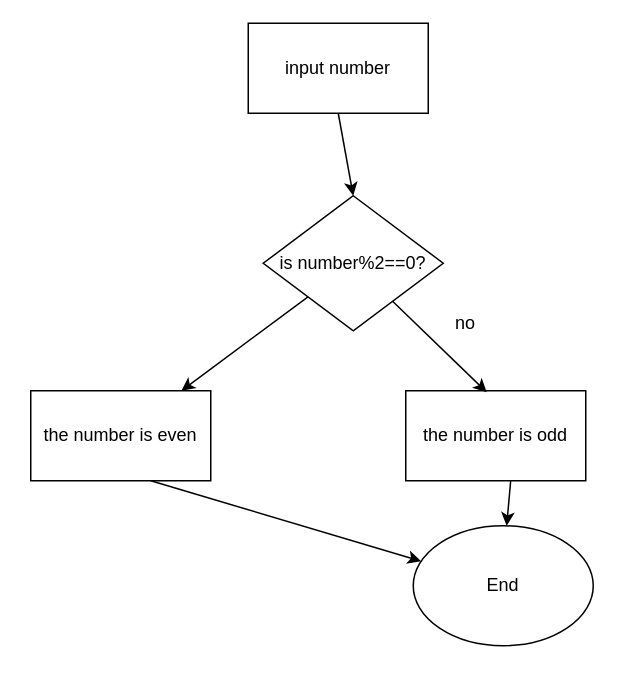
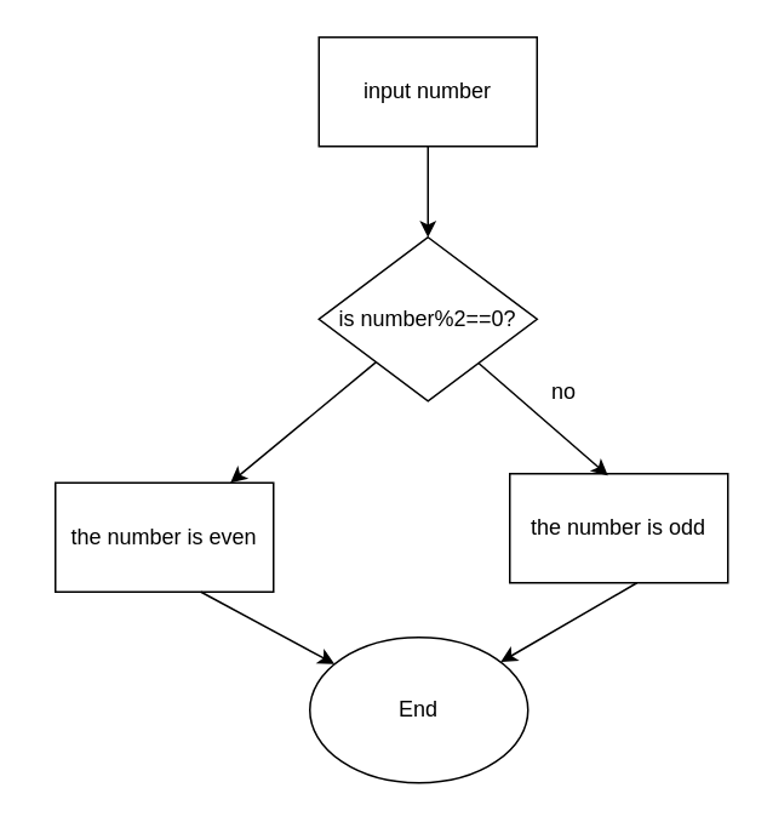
  <mxCell id="0" />
  <mxCell id="1" parent="0" />
- <mxCell id="2" value="input number" style="rounded=0;whiteSpace=wrap;html=1;" vertex="1" parent="1"><mxGeometry x="165" y="15" width="120" height="60" as="geometry" /></mxCell>
+ <mxCell id="2" value="input number" style="rounded=0;whiteSpace=wrap;html=1;" vertex="1" parent="1"><mxGeometry x="175" y="20" width="120" height="60" as="geometry" /></mxCell>
  <mxCell id="3" value="is number%2==0?" style="rhombus;whiteSpace=wrap;html=1;" vertex="1" parent="1"><mxGeometry x="175" y="130" width="120" height="90" as="geometry" /></mxCell>
- <mxCell id="4" value="the number is even" style="rounded=0;whiteSpace=wrap;html=1;" vertex="1" parent="1"><mxGeometry x="20" y="260" width="120" height="60" as="geometry" /></mxCell>
- <mxCell id="5" value="the number is odd" style="rounded=0;whiteSpace=wrap;html=1;" vertex="1" parent="1"><mxGeometry x="270" y="260" width="120" height="60" as="geometry" /></mxCell>
- <mxCell id="6" value="End" style="ellipse;whiteSpace=wrap;html=1;" vertex="1" parent="1"><mxGeometry x="275" y="350" width="120" height="80" as="geometry" /></mxCell>
+ <mxCell id="4" value="the number is even" style="rounded=0;whiteSpace=wrap;html=1;" vertex="1" parent="1"><mxGeometry x="30" y="265" width="120" height="60" as="geometry" /></mxCell>
+ <mxCell id="5" value="the number is odd" style="rounded=0;whiteSpace=wrap;html=1;" vertex="1" parent="1"><mxGeometry x="280" y="260" width="120" height="60" as="geometry" /></mxCell>
+ <mxCell id="6" value="End" style="ellipse;whiteSpace=wrap;html=1;" vertex="1" parent="1"><mxGeometry x="170" y="350" width="120" height="80" as="geometry" /></mxCell>
  <mxCell id="7" value="" style="endArrow=classic;html=1;rounded=0;" edge="1" parent="1" source="3" target="4"><mxGeometry width="50" height="50" relative="1" as="geometry"><mxPoint x="78" y="223" as="sourcePoint" /><mxPoint x="128" y="173" as="targetPoint" /></mxGeometry></mxCell>
  <mxCell id="8" value="" style="endArrow=classic;html=1;rounded=0;entryX=0.45;entryY=0.017;entryDx=0;entryDy=0;entryPerimeter=0;" edge="1" parent="1" source="3" target="5"><mxGeometry width="50" height="50" relative="1" as="geometry"><mxPoint x="280" y="260" as="sourcePoint" /><mxPoint x="330" y="240" as="targetPoint" /></mxGeometry></mxCell>
  <mxCell id="9" value="no" style="text;html=1;align=center;verticalAlign=middle;whiteSpace=wrap;rounded=0;" vertex="1" parent="1"><mxGeometry x="280" y="200" width="60" height="30" as="geometry" /></mxCell>
  <mxCell id="10" value="" style="endArrow=classic;html=1;rounded=0;entryX=0.5;entryY=0;entryDx=0;entryDy=0;exitX=0.5;exitY=1;exitDx=0;exitDy=0;" edge="1" parent="1" source="2" target="3"><mxGeometry width="50" height="50" relative="1" as="geometry"><mxPoint x="180" y="100" as="sourcePoint" /><mxPoint x="230" y="50" as="targetPoint" /></mxGeometry></mxCell>
  <mxCell id="11" value="" style="endArrow=classic;html=1;rounded=0;exitX=0.667;exitY=1;exitDx=0;exitDy=0;exitPerimeter=0;" edge="1" parent="1" source="4" target="6"><mxGeometry width="50" height="50" relative="1" as="geometry"><mxPoint x="180" y="300" as="sourcePoint" /><mxPoint x="230" y="250" as="targetPoint" /></mxGeometry></mxCell>
  <mxCell id="12" value="" style="endArrow=classic;html=1;rounded=0;exitX=0.583;exitY=1;exitDx=0;exitDy=0;exitPerimeter=0;" edge="1" parent="1" source="5" target="6"><mxGeometry width="50" height="50" relative="1" as="geometry"><mxPoint x="180" y="300" as="sourcePoint" /><mxPoint x="230" y="250" as="targetPoint" /></mxGeometry></mxCell>
